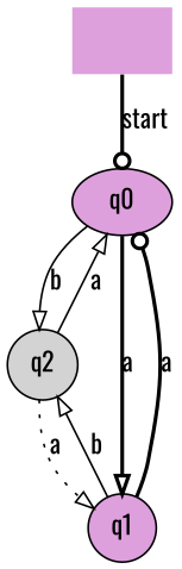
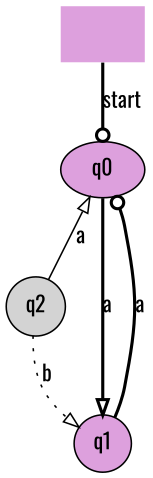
  digraph {
    fontname=Oswald
    node [fillcolor=plum fontname=Oswald shape=circle style=filled]
    edge [arrowhead=onormal fontname=Oswald style=bold]
    "" [shape=none]
    q0 [shape=ellipse]
    q2 [fillcolor=lightgrey]
    q1
    "" -> q0 [arrowhead=odot label=start]
-   q0 -> q2 [label=b style=solid]
    q0 -> q1 [label=a]
    q2 -> q0 [label=a style=solid]
-   q2 -> q1 [label=a style=dotted]
+   q2 -> q1 [label=b style=dotted]
    q1 -> q0 [arrowhead=odot label=a]
-   q1 -> q2 [label=b style=solid]
  }
